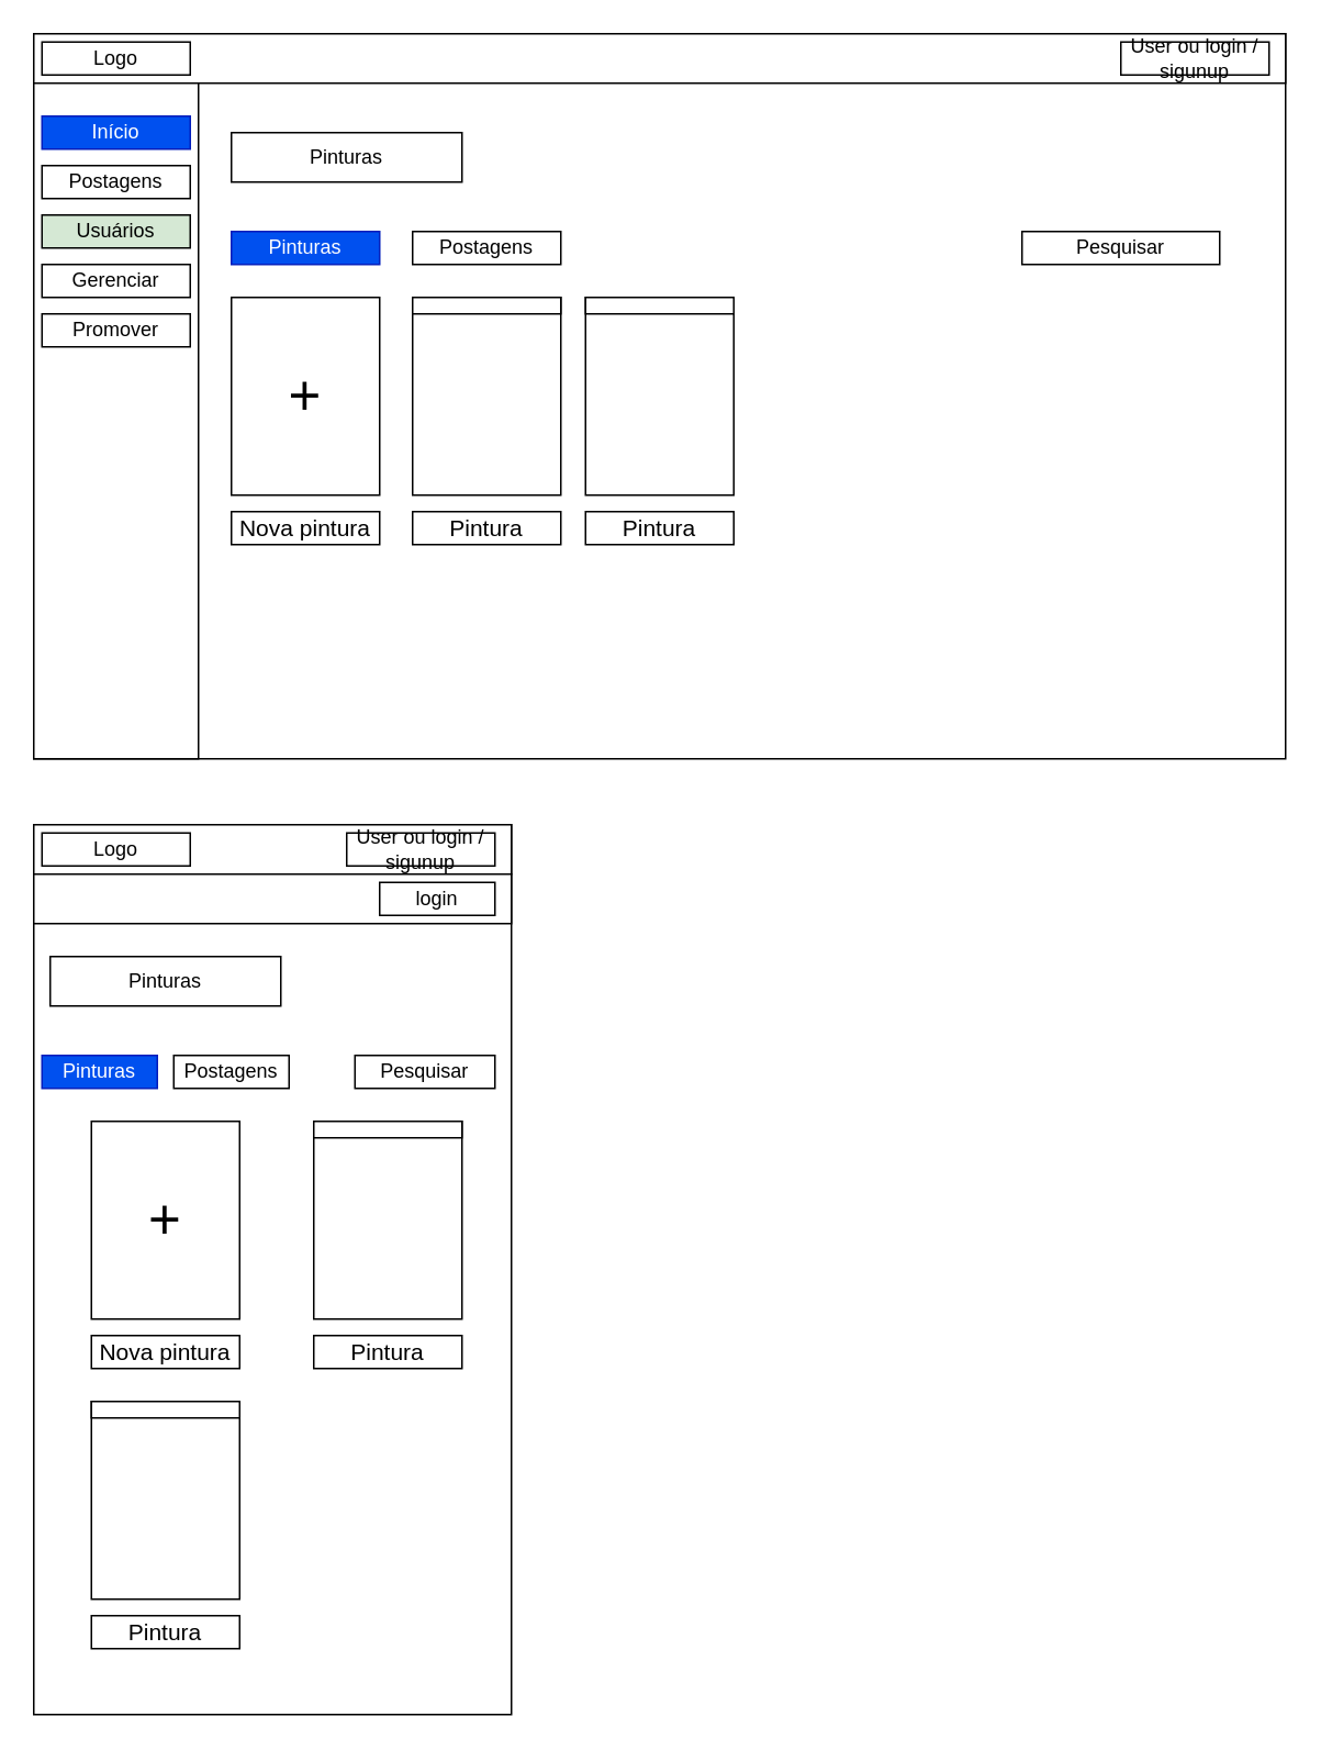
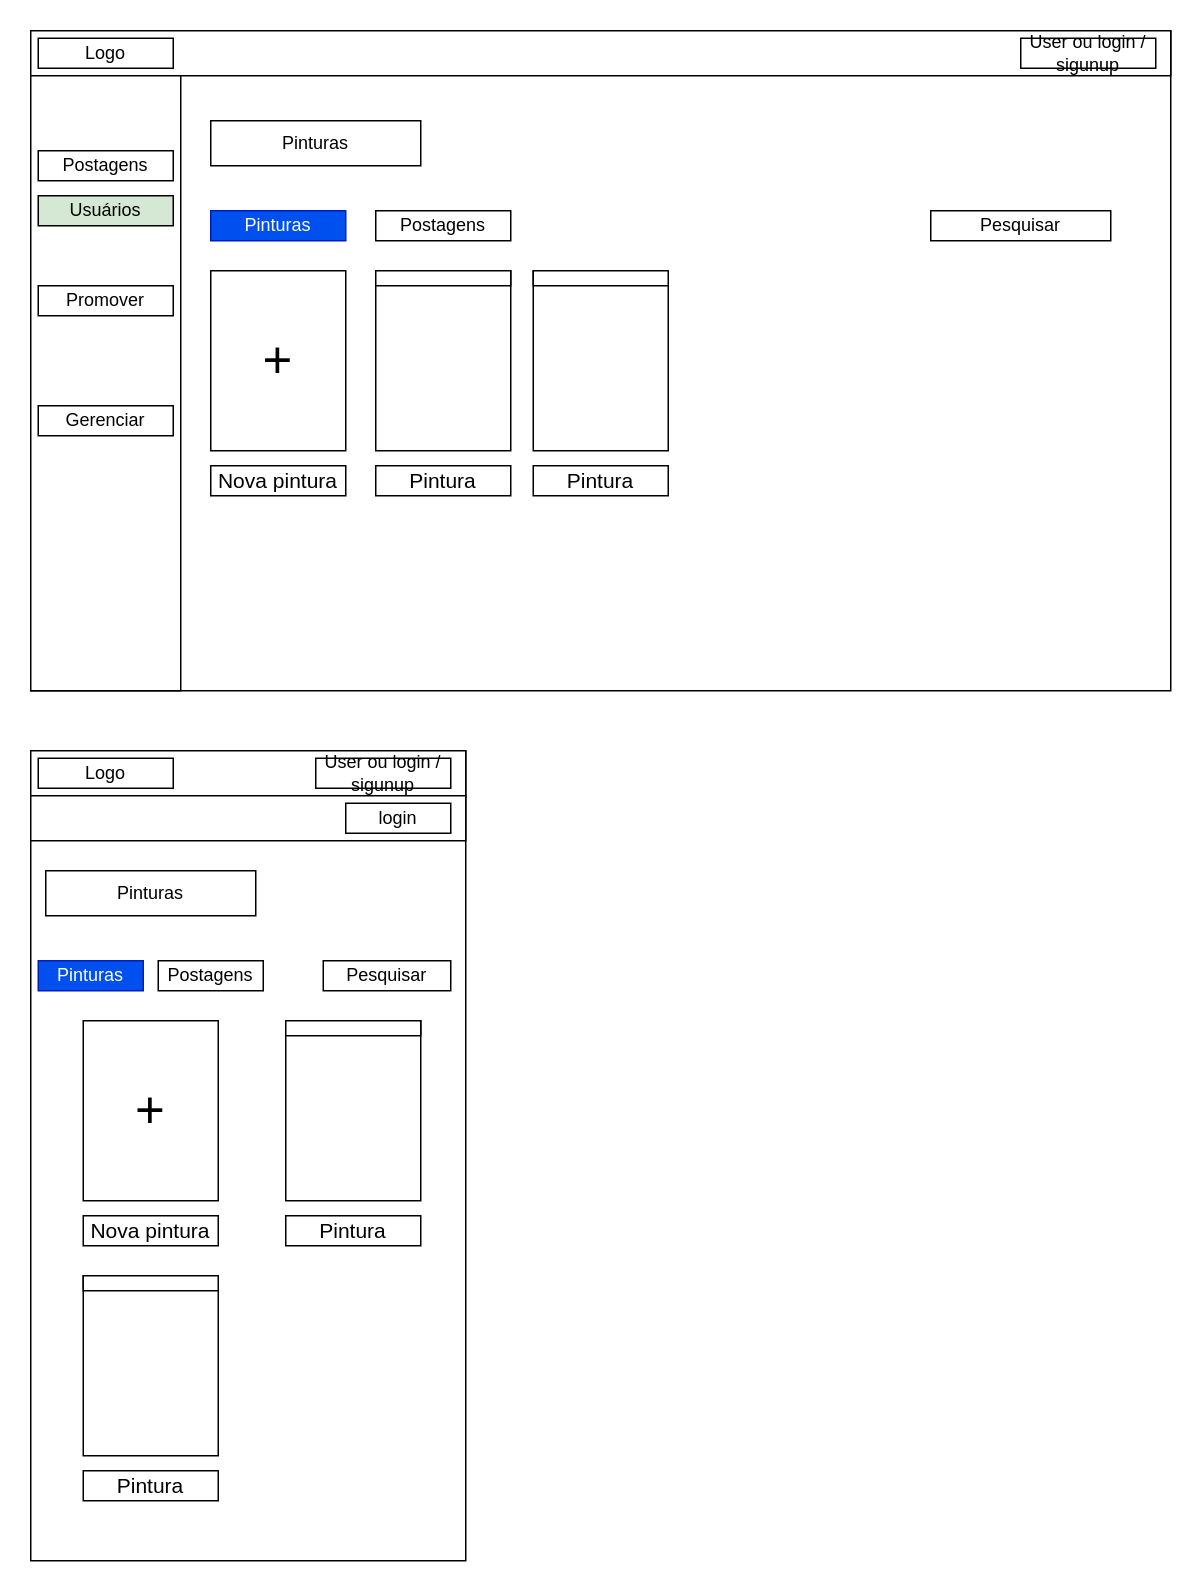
  <mxCell id="0" />
  <mxCell id="1" parent="0" />
  <mxCell id="2" value="" style="rounded=0;whiteSpace=wrap;html=1;" parent="1" vertex="1"><mxGeometry x="20" y="20" width="760" height="440" as="geometry" /></mxCell>
  <mxCell id="3" value="" style="rounded=0;whiteSpace=wrap;html=1;" parent="1" vertex="1"><mxGeometry x="20" y="20" width="760" height="30" as="geometry" /></mxCell>
  <mxCell id="4" value="" style="rounded=0;whiteSpace=wrap;html=1;" parent="1" vertex="1"><mxGeometry x="20" y="50" width="100" height="410" as="geometry" /></mxCell>
  <mxCell id="5" value="User ou login / sigunup" style="rounded=0;whiteSpace=wrap;html=1;" parent="1" vertex="1"><mxGeometry x="680" y="25" width="90" height="20" as="geometry" /></mxCell>
  <mxCell id="6" value="Logo" style="rounded=0;whiteSpace=wrap;html=1;" parent="1" vertex="1"><mxGeometry x="25" y="25" width="90" height="20" as="geometry" /></mxCell>
- <mxCell id="7" value="Início" style="rounded=0;whiteSpace=wrap;html=1;fillColor=#0050ef;fontColor=#ffffff;strokeColor=#001DBC;" parent="1" vertex="1"><mxGeometry x="25" y="70" width="90" height="20" as="geometry" /></mxCell>
  <mxCell id="8" value="Postagens" style="rounded=0;whiteSpace=wrap;html=1;" parent="1" vertex="1"><mxGeometry x="25" y="100" width="90" height="20" as="geometry" /></mxCell>
  <mxCell id="9" value="Usuários" style="rounded=0;whiteSpace=wrap;html=1;fillColor=#d5e8d4;" parent="1" vertex="1"><mxGeometry x="25" y="130" width="90" height="20" as="geometry" /></mxCell>
  <mxCell id="10" value="Pinturas" style="rounded=0;whiteSpace=wrap;html=1;" parent="1" vertex="1"><mxGeometry x="140" y="80" width="140" height="30" as="geometry" /></mxCell>
  <mxCell id="11" value="Pinturas" style="rounded=0;whiteSpace=wrap;html=1;fillColor=#0050ef;fontColor=#ffffff;strokeColor=#001DBC;" parent="1" vertex="1"><mxGeometry x="140" y="140" width="90" height="20" as="geometry" /></mxCell>
  <mxCell id="12" value="Postagens" style="rounded=0;whiteSpace=wrap;html=1;" parent="1" vertex="1"><mxGeometry x="250" y="140" width="90" height="20" as="geometry" /></mxCell>
  <mxCell id="13" value="+" style="rounded=0;whiteSpace=wrap;html=1;fontSize=34;" parent="1" vertex="1"><mxGeometry x="140" y="180" width="90" height="120" as="geometry" /></mxCell>
  <mxCell id="14" value="" style="rounded=0;whiteSpace=wrap;html=1;fontSize=34;" parent="1" vertex="1"><mxGeometry x="250" y="180" width="90" height="120" as="geometry" /></mxCell>
  <mxCell id="15" value="Pintura" style="rounded=0;whiteSpace=wrap;html=1;fontSize=14;" parent="1" vertex="1"><mxGeometry x="250" y="310" width="90" height="20" as="geometry" /></mxCell>
  <mxCell id="16" value="" style="rounded=0;whiteSpace=wrap;html=1;fontSize=14;" parent="1" vertex="1"><mxGeometry x="250" y="180" width="90" height="10" as="geometry" /></mxCell>
  <mxCell id="17" value="" style="rounded=0;whiteSpace=wrap;html=1;fontSize=34;" parent="1" vertex="1"><mxGeometry x="355" y="180" width="90" height="120" as="geometry" /></mxCell>
  <mxCell id="18" value="Pintura" style="rounded=0;whiteSpace=wrap;html=1;fontSize=14;" parent="1" vertex="1"><mxGeometry x="355" y="310" width="90" height="20" as="geometry" /></mxCell>
  <mxCell id="19" value="" style="rounded=0;whiteSpace=wrap;html=1;fontSize=14;" parent="1" vertex="1"><mxGeometry x="355" y="180" width="90" height="10" as="geometry" /></mxCell>
- <mxCell id="20" value="Gerenciar" style="rounded=0;whiteSpace=wrap;html=1;" parent="1" vertex="1"><mxGeometry x="25" y="160" width="90" height="20" as="geometry" /></mxCell>
+ <mxCell id="20" value="Gerenciar" style="rounded=0;whiteSpace=wrap;html=1;" parent="1" vertex="1"><mxGeometry x="25" y="270" width="90" height="20" as="geometry" /></mxCell>
  <mxCell id="21" value="Pesquisar" style="rounded=0;whiteSpace=wrap;html=1;" parent="1" vertex="1"><mxGeometry x="620" y="140" width="120" height="20" as="geometry" /></mxCell>
  <mxCell id="22" value="Nova pintura" style="rounded=0;whiteSpace=wrap;html=1;fontSize=14;" parent="1" vertex="1"><mxGeometry x="140" y="310" width="90" height="20" as="geometry" /></mxCell>
  <mxCell id="23" value="Promover" style="rounded=0;whiteSpace=wrap;html=1;" parent="1" vertex="1"><mxGeometry x="25" y="190" width="90" height="20" as="geometry" /></mxCell>
  <mxCell id="24" value="" style="rounded=0;whiteSpace=wrap;html=1;" vertex="1" parent="1"><mxGeometry x="20" y="500" width="290" height="540" as="geometry" /></mxCell>
  <mxCell id="25" value="" style="rounded=0;whiteSpace=wrap;html=1;" vertex="1" parent="1"><mxGeometry x="20" y="500" width="290" height="30" as="geometry" /></mxCell>
  <mxCell id="26" value="User ou login / sigunup" style="rounded=0;whiteSpace=wrap;html=1;" vertex="1" parent="1"><mxGeometry x="210" y="505" width="90" height="20" as="geometry" /></mxCell>
  <mxCell id="27" value="Logo" style="rounded=0;whiteSpace=wrap;html=1;" vertex="1" parent="1"><mxGeometry x="25" y="505" width="90" height="20" as="geometry" /></mxCell>
  <mxCell id="28" value="" style="rounded=0;whiteSpace=wrap;html=1;" vertex="1" parent="1"><mxGeometry x="20" y="530" width="290" height="30" as="geometry" /></mxCell>
  <mxCell id="29" value="login" style="rounded=0;whiteSpace=wrap;html=1;" vertex="1" parent="1"><mxGeometry x="230" y="535" width="70" height="20" as="geometry" /></mxCell>
  <mxCell id="30" value="Pinturas" style="rounded=0;whiteSpace=wrap;html=1;" vertex="1" parent="1"><mxGeometry x="30" y="580" width="140" height="30" as="geometry" /></mxCell>
  <mxCell id="31" value="Pinturas" style="rounded=0;whiteSpace=wrap;html=1;fillColor=#0050ef;fontColor=#ffffff;strokeColor=#001DBC;" vertex="1" parent="1"><mxGeometry x="25" y="640" width="70" height="20" as="geometry" /></mxCell>
  <mxCell id="32" value="Postagens" style="rounded=0;whiteSpace=wrap;html=1;" vertex="1" parent="1"><mxGeometry x="105" y="640" width="70" height="20" as="geometry" /></mxCell>
  <mxCell id="33" value="Pesquisar" style="rounded=0;whiteSpace=wrap;html=1;" vertex="1" parent="1"><mxGeometry x="215" y="640" width="85" height="20" as="geometry" /></mxCell>
  <mxCell id="34" value="+" style="rounded=0;whiteSpace=wrap;html=1;fontSize=34;" vertex="1" parent="1"><mxGeometry x="55" y="680" width="90" height="120" as="geometry" /></mxCell>
  <mxCell id="35" value="" style="rounded=0;whiteSpace=wrap;html=1;fontSize=34;" vertex="1" parent="1"><mxGeometry x="190" y="680" width="90" height="120" as="geometry" /></mxCell>
  <mxCell id="36" value="Pintura" style="rounded=0;whiteSpace=wrap;html=1;fontSize=14;" vertex="1" parent="1"><mxGeometry x="190" y="810" width="90" height="20" as="geometry" /></mxCell>
  <mxCell id="37" value="" style="rounded=0;whiteSpace=wrap;html=1;fontSize=14;" vertex="1" parent="1"><mxGeometry x="190" y="680" width="90" height="10" as="geometry" /></mxCell>
  <mxCell id="38" value="" style="rounded=0;whiteSpace=wrap;html=1;fontSize=34;" vertex="1" parent="1"><mxGeometry x="55" y="850" width="90" height="120" as="geometry" /></mxCell>
  <mxCell id="39" value="Pintura" style="rounded=0;whiteSpace=wrap;html=1;fontSize=14;" vertex="1" parent="1"><mxGeometry x="55" y="980" width="90" height="20" as="geometry" /></mxCell>
  <mxCell id="40" value="" style="rounded=0;whiteSpace=wrap;html=1;fontSize=14;" vertex="1" parent="1"><mxGeometry x="55" y="850" width="90" height="10" as="geometry" /></mxCell>
  <mxCell id="41" value="Nova pintura" style="rounded=0;whiteSpace=wrap;html=1;fontSize=14;" vertex="1" parent="1"><mxGeometry x="55" y="810" width="90" height="20" as="geometry" /></mxCell>
